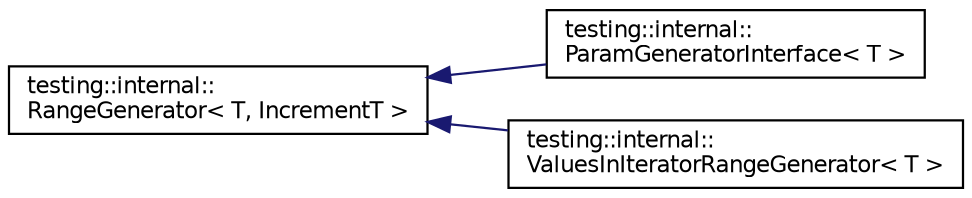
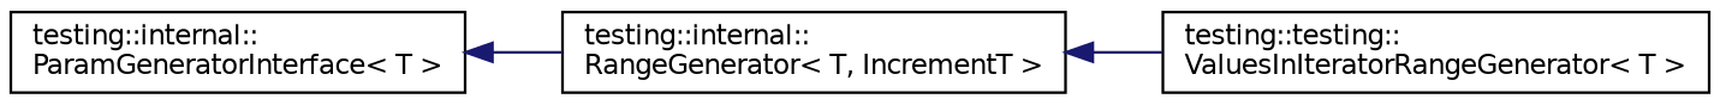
  digraph {
    rankdir=LR
    node [color=black fillcolor=white fontname=Helvetica fontsize=10 shape=record style=filled]
    edge [color=midnightblue dir=back fontname=Helvetica fontsize=10 labelfontname=Helvetica labelfontsize=10 style=solid]
    n1 [height=0.2 label="testing::internal::\lParamGeneratorInterface\< T \>" width=0.4]
    n2 [height=0.2 label="testing::internal::\lRangeGenerator\< T, IncrementT \>" width=0.4]
-   n3 [height=0.2 label="testing::internal::\lValuesInIteratorRangeGenerator\< T \>" width=0.4]
-   n2 -> n1
+   n3 [height=0.2 label="testing::testing::\lValuesInIteratorRangeGenerator\< T \>" width=0.4]
+   n1 -> n2
    n2 -> n3
  }
